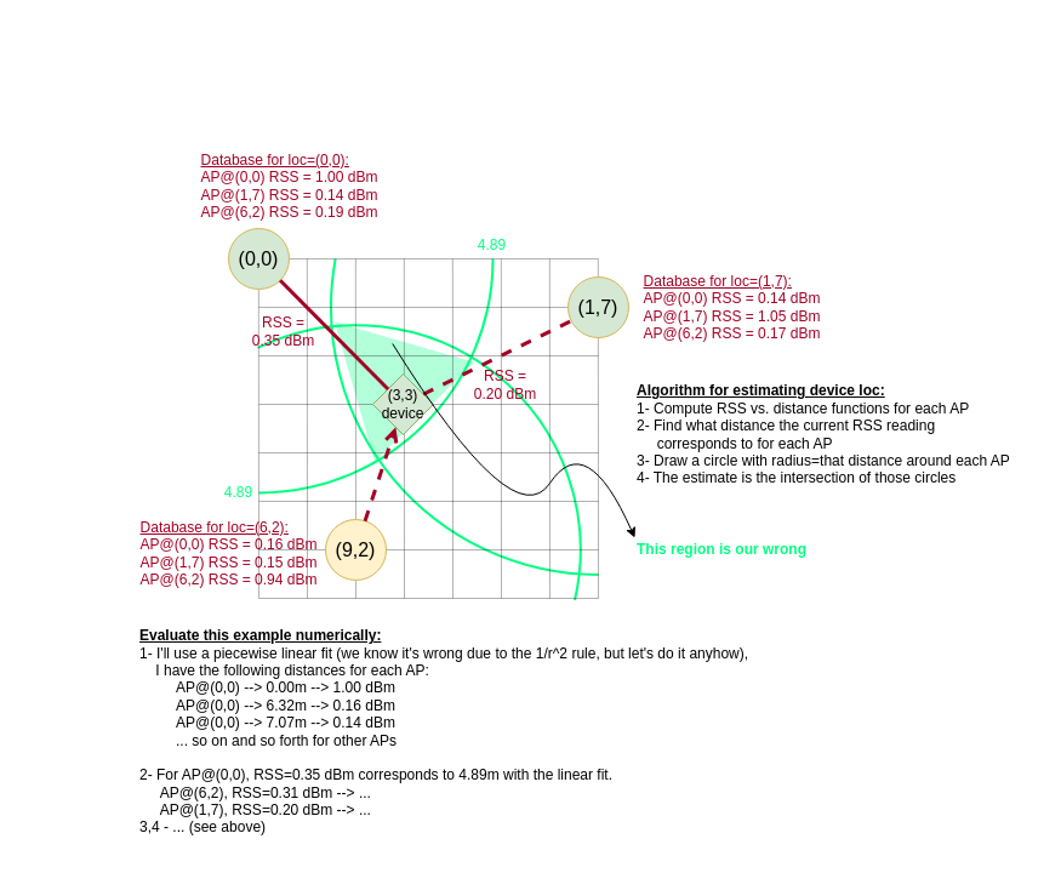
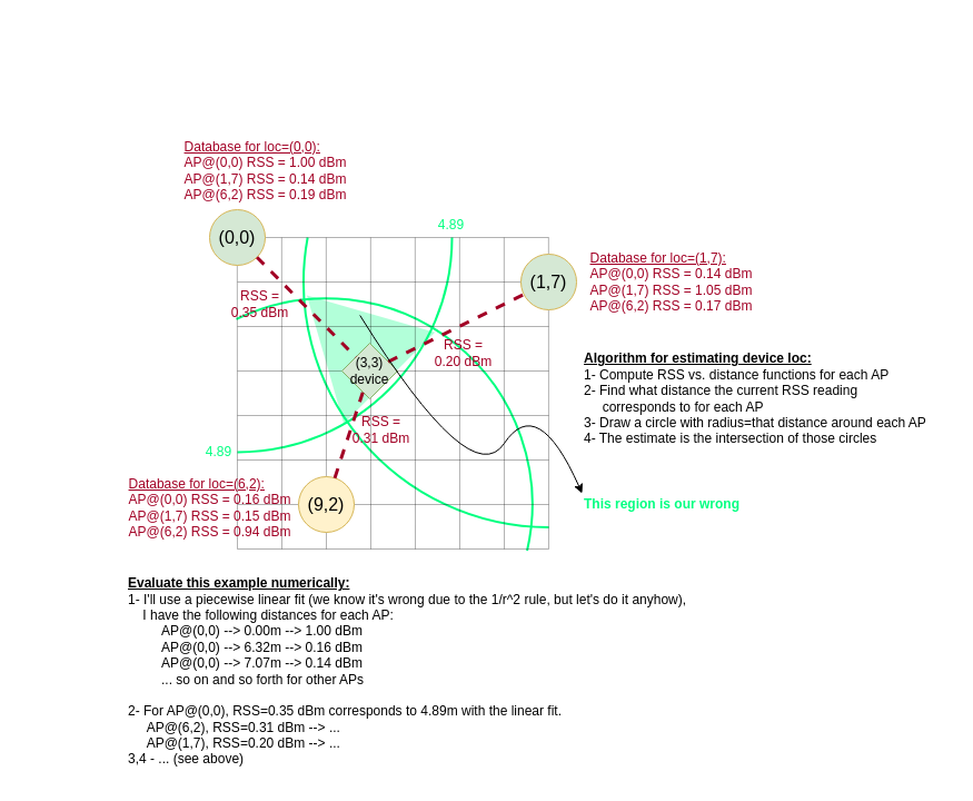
  <mxCell id="0" />
  <mxCell id="1" parent="0" />
  <mxCell id="2" value="" style="triangle;whiteSpace=wrap;html=1;direction=west;rotation=45;strokeColor=none;fillColor=#00FF80;opacity=30;" vertex="1" parent="1"><mxGeometry x="260" y="244.09" width="105" height="115.91" as="geometry" /></mxCell>
  <mxCell id="3" value="" style="verticalLabelPosition=bottom;verticalAlign=top;html=1;shape=mxgraph.basic.arc;startAngle=0.428;endAngle=0.786;direction=west;strokeWidth=2;strokeColor=#00FF80;" vertex="1" parent="1"><mxGeometry x="107.75" y="267.75" width="370.5" height="370.5" as="geometry" /></mxCell>
  <mxCell id="4" value="" style="verticalLabelPosition=bottom;verticalAlign=top;html=1;shape=mxgraph.basic.arc;startAngle=0.5;endAngle=0.779;direction=east;strokeWidth=2;strokeColor=#00FF80;" vertex="1" parent="1"><mxGeometry x="272.5" y="32.5" width="441" height="441" as="geometry" /></mxCell>
  <mxCell id="5" value="" style="verticalLabelPosition=bottom;verticalAlign=top;html=1;shape=mxgraph.basic.arc;startAngle=0.5;endAngle=0.75;direction=north;strokeWidth=2;strokeColor=#00FF80;" vertex="1" parent="1"><mxGeometry x="20" y="20" width="386" height="386" as="geometry" /></mxCell>
  <mxCell id="6" value="" style="endArrow=none;html=1;rounded=0;opacity=30;fontSize=16;" edge="1" parent="1"><mxGeometry width="50" height="50" relative="1" as="geometry"><mxPoint x="493" y="493" as="sourcePoint" /><mxPoint x="492.83" y="213" as="targetPoint" /></mxGeometry></mxCell>
  <mxCell id="7" value="" style="endArrow=none;html=1;rounded=0;opacity=30;fontSize=16;" edge="1" parent="1"><mxGeometry width="50" height="50" relative="1" as="geometry"><mxPoint x="213" y="453" as="sourcePoint" /><mxPoint x="493" y="453" as="targetPoint" /></mxGeometry></mxCell>
  <mxCell id="8" value="" style="endArrow=none;html=1;rounded=0;opacity=30;fontSize=16;" edge="1" parent="1"><mxGeometry width="50" height="50" relative="1" as="geometry"><mxPoint x="213" y="493" as="sourcePoint" /><mxPoint x="493" y="493" as="targetPoint" /></mxGeometry></mxCell>
  <mxCell id="9" value="" style="endArrow=none;html=1;rounded=0;opacity=30;fontSize=16;" edge="1" parent="1"><mxGeometry width="50" height="50" relative="1" as="geometry"><mxPoint x="213" y="413" as="sourcePoint" /><mxPoint x="493" y="413" as="targetPoint" /></mxGeometry></mxCell>
  <mxCell id="10" value="" style="endArrow=none;html=1;rounded=0;opacity=30;fontSize=16;" edge="1" parent="1"><mxGeometry width="50" height="50" relative="1" as="geometry"><mxPoint x="213" y="373" as="sourcePoint" /><mxPoint x="493" y="373" as="targetPoint" /></mxGeometry></mxCell>
  <mxCell id="11" value="" style="endArrow=none;html=1;rounded=0;opacity=30;fontSize=16;" edge="1" parent="1"><mxGeometry width="50" height="50" relative="1" as="geometry"><mxPoint x="213" y="333" as="sourcePoint" /><mxPoint x="493" y="333" as="targetPoint" /></mxGeometry></mxCell>
  <mxCell id="12" value="" style="endArrow=none;html=1;rounded=0;opacity=30;fontSize=16;" edge="1" parent="1"><mxGeometry width="50" height="50" relative="1" as="geometry"><mxPoint x="213" y="293" as="sourcePoint" /><mxPoint x="493" y="293" as="targetPoint" /></mxGeometry></mxCell>
  <mxCell id="13" value="" style="endArrow=none;html=1;rounded=0;opacity=30;fontSize=16;" edge="1" parent="1"><mxGeometry width="50" height="50" relative="1" as="geometry"><mxPoint x="213" y="253" as="sourcePoint" /><mxPoint x="493" y="253" as="targetPoint" /></mxGeometry></mxCell>
  <mxCell id="14" value="" style="endArrow=none;html=1;rounded=0;opacity=30;fontSize=16;" edge="1" parent="1"><mxGeometry width="50" height="50" relative="1" as="geometry"><mxPoint x="213" y="213" as="sourcePoint" /><mxPoint x="493" y="213" as="targetPoint" /></mxGeometry></mxCell>
  <mxCell id="15" value="" style="endArrow=none;html=1;rounded=0;opacity=30;fontSize=16;" edge="1" parent="1"><mxGeometry width="50" height="50" relative="1" as="geometry"><mxPoint x="453" y="493" as="sourcePoint" /><mxPoint x="452.83" y="213" as="targetPoint" /></mxGeometry></mxCell>
  <mxCell id="16" value="" style="endArrow=none;html=1;rounded=0;opacity=30;fontSize=16;" edge="1" parent="1"><mxGeometry width="50" height="50" relative="1" as="geometry"><mxPoint x="413" y="493" as="sourcePoint" /><mxPoint x="412.83" y="213" as="targetPoint" /></mxGeometry></mxCell>
  <mxCell id="17" value="" style="endArrow=none;html=1;rounded=0;opacity=30;fontSize=16;" edge="1" parent="1"><mxGeometry width="50" height="50" relative="1" as="geometry"><mxPoint x="373" y="493" as="sourcePoint" /><mxPoint x="372.83" y="213" as="targetPoint" /></mxGeometry></mxCell>
  <mxCell id="18" value="" style="endArrow=none;html=1;rounded=0;opacity=30;fontSize=16;" edge="1" parent="1"><mxGeometry width="50" height="50" relative="1" as="geometry"><mxPoint x="333" y="493" as="sourcePoint" /><mxPoint x="332.83" y="213" as="targetPoint" /></mxGeometry></mxCell>
  <mxCell id="19" value="" style="endArrow=none;html=1;rounded=0;opacity=30;fontSize=16;" edge="1" parent="1"><mxGeometry width="50" height="50" relative="1" as="geometry"><mxPoint x="293" y="493" as="sourcePoint" /><mxPoint x="292.83" y="213" as="targetPoint" /></mxGeometry></mxCell>
  <mxCell id="20" value="" style="endArrow=none;html=1;rounded=0;opacity=30;fontSize=16;" edge="1" parent="1"><mxGeometry width="50" height="50" relative="1" as="geometry"><mxPoint x="253" y="493" as="sourcePoint" /><mxPoint x="252.83" y="213" as="targetPoint" /></mxGeometry></mxCell>
  <mxCell id="21" value="" style="endArrow=none;html=1;rounded=0;opacity=30;fontSize=16;" edge="1" parent="1"><mxGeometry width="50" height="50" relative="1" as="geometry"><mxPoint x="213" y="493" as="sourcePoint" /><mxPoint x="212.83" y="213" as="targetPoint" /></mxGeometry></mxCell>
  <mxCell id="22" value="(0,0)" style="ellipse;whiteSpace=wrap;html=1;aspect=fixed;fillColor=#d5e8d4;strokeColor=#d6b656;fontSize=16;" vertex="1" parent="1"><mxGeometry x="188" y="188" width="50" height="50" as="geometry" /></mxCell>
  <mxCell id="23" value="(1,7)" style="ellipse;whiteSpace=wrap;html=1;aspect=fixed;fillColor=#d5e8d4;strokeColor=#d6b656;fontSize=16;" vertex="1" parent="1"><mxGeometry x="468" y="228" width="50" height="50" as="geometry" /></mxCell>
  <mxCell id="24" value="(9,2)" style="ellipse;whiteSpace=wrap;html=1;aspect=fixed;fillColor=#fff2cc;strokeColor=#d6b656;fontSize=16;" vertex="1" parent="1"><mxGeometry x="268" y="428" width="50" height="50" as="geometry" /></mxCell>
  <mxCell id="25" value="(3,3)&lt;br&gt;device" style="rhombus;whiteSpace=wrap;html=1;fillColor=#d5e8d4;strokeColor=#82b366;" vertex="1" parent="1"><mxGeometry x="307" y="308" width="50" height="50" as="geometry" /></mxCell>
- <mxCell id="26" value="" style="endArrow=none;html=1;rounded=0;strokeColor=#A20025;strokeWidth=3;dashed=0;" edge="1" parent="1" source="22" target="25"><mxGeometry width="50" height="50" relative="1" as="geometry"><mxPoint x="303" y="313" as="sourcePoint" /><mxPoint x="353" y="263" as="targetPoint" /></mxGeometry></mxCell>
+ <mxCell id="26" value="" style="endArrow=none;html=1;rounded=0;strokeColor=#A20025;strokeWidth=3;dashed=1;" edge="1" parent="1" source="22" target="25"><mxGeometry width="50" height="50" relative="1" as="geometry"><mxPoint x="303" y="313" as="sourcePoint" /><mxPoint x="353" y="263" as="targetPoint" /></mxGeometry></mxCell>
  <mxCell id="27" value="&lt;font color=&quot;#a20025&quot;&gt;RSS = &lt;br&gt;0.35 dBm&lt;/font&gt;" style="text;html=1;align=center;verticalAlign=middle;resizable=0;points=[];autosize=1;strokeColor=none;fillColor=none;" vertex="1" parent="1"><mxGeometry x="198" y="253" width="70" height="40" as="geometry" /></mxCell>
  <mxCell id="28" value="" style="endArrow=none;html=1;rounded=0;strokeColor=#A20025;strokeWidth=3;dashed=1;" edge="1" parent="1" source="25" target="23"><mxGeometry width="50" height="50" relative="1" as="geometry"><mxPoint x="241" y="241" as="sourcePoint" /><mxPoint x="330" y="330" as="targetPoint" /></mxGeometry></mxCell>
  <mxCell id="29" value="&lt;font color=&quot;#a20025&quot;&gt;RSS = &lt;br&gt;0.20 dBm&lt;/font&gt;" style="text;html=1;align=center;verticalAlign=middle;resizable=0;points=[];autosize=1;strokeColor=none;fillColor=none;" vertex="1" parent="1"><mxGeometry x="381" y="297" width="70" height="40" as="geometry" /></mxCell>
- <mxCell id="30" value="" style="endArrow=open;html=1;rounded=0;strokeColor=#A20025;strokeWidth=3;dashed=1;" edge="1" parent="1" source="24" target="25"><mxGeometry width="50" height="50" relative="1" as="geometry"><mxPoint x="359" y="335" as="sourcePoint" /><mxPoint x="481" y="274" as="targetPoint" /></mxGeometry></mxCell>
+ <mxCell id="30" value="" style="endArrow=none;html=1;rounded=0;strokeColor=#A20025;strokeWidth=3;dashed=1;" edge="1" parent="1" source="24" target="25"><mxGeometry width="50" height="50" relative="1" as="geometry"><mxPoint x="359" y="335" as="sourcePoint" /><mxPoint x="481" y="274" as="targetPoint" /></mxGeometry></mxCell>
+ <mxCell id="31" value="&lt;font color=&quot;#a20025&quot;&gt;RSS = &lt;br&gt;0.31 dBm&lt;/font&gt;" style="text;html=1;align=center;verticalAlign=middle;resizable=0;points=[];autosize=1;strokeColor=none;fillColor=none;" vertex="1" parent="1"><mxGeometry x="307" y="366" width="70" height="40" as="geometry" /></mxCell>
  <mxCell id="32" value="&lt;div style=&quot;text-align: left;&quot;&gt;&lt;span style=&quot;color: rgb(162, 0, 37); background-color: initial;&quot;&gt;&lt;u&gt;Database for loc=(0,0):&lt;/u&gt;&lt;/span&gt;&lt;/div&gt;&lt;div style=&quot;border-color: var(--border-color); color: rgb(162, 0, 37); text-align: left;&quot;&gt;AP@(0,0) RSS = 1.00 dBm&lt;/div&gt;&lt;div style=&quot;border-color: var(--border-color); color: rgb(162, 0, 37); text-align: left;&quot;&gt;AP@(1,7) RSS = 0.14 dBm&lt;/div&gt;&lt;font color=&quot;#a20025&quot;&gt;&lt;div style=&quot;text-align: left;&quot;&gt;&lt;span style=&quot;background-color: initial;&quot;&gt;AP@(6,2) RSS = 0.19 dBm&lt;/span&gt;&lt;/div&gt;&lt;/font&gt;" style="text;html=1;align=center;verticalAlign=middle;resizable=0;points=[];autosize=1;strokeColor=none;fillColor=none;" vertex="1" parent="1"><mxGeometry x="153" y="118" width="170" height="70" as="geometry" /></mxCell>
  <mxCell id="33" value="&lt;div style=&quot;text-align: left;&quot;&gt;&lt;span style=&quot;color: rgb(162, 0, 37); background-color: initial;&quot;&gt;&lt;u&gt;Database for loc=(1,7):&lt;/u&gt;&lt;/span&gt;&lt;/div&gt;&lt;div style=&quot;border-color: var(--border-color); color: rgb(162, 0, 37); text-align: left;&quot;&gt;AP@(0,0) RSS = 0.14 dBm&lt;/div&gt;&lt;div style=&quot;border-color: var(--border-color); color: rgb(162, 0, 37); text-align: left;&quot;&gt;AP@(1,7) RSS = 1.05 dBm&lt;/div&gt;&lt;font color=&quot;#a20025&quot;&gt;&lt;div style=&quot;text-align: left;&quot;&gt;&lt;span style=&quot;background-color: initial;&quot;&gt;AP@(6,2) RSS = 0.17 dBm&lt;/span&gt;&lt;/div&gt;&lt;/font&gt;" style="text;html=1;align=center;verticalAlign=middle;resizable=0;points=[];autosize=1;strokeColor=none;fillColor=none;" vertex="1" parent="1"><mxGeometry x="518" y="218" width="170" height="70" as="geometry" /></mxCell>
  <mxCell id="34" value="&lt;div style=&quot;text-align: left;&quot;&gt;&lt;span style=&quot;color: rgb(162, 0, 37); background-color: initial;&quot;&gt;&lt;u&gt;Database for loc=(6,2):&lt;/u&gt;&lt;/span&gt;&lt;/div&gt;&lt;div style=&quot;border-color: var(--border-color); color: rgb(162, 0, 37); text-align: left;&quot;&gt;AP@(0,0) RSS = 0.16 dBm&lt;/div&gt;&lt;div style=&quot;border-color: var(--border-color); color: rgb(162, 0, 37); text-align: left;&quot;&gt;AP@(1,7) RSS = 0.15 dBm&lt;/div&gt;&lt;font color=&quot;#a20025&quot;&gt;&lt;div style=&quot;text-align: left;&quot;&gt;&lt;span style=&quot;background-color: initial;&quot;&gt;AP@(6,2) RSS = 0.94 dBm&lt;/span&gt;&lt;/div&gt;&lt;/font&gt;" style="text;html=1;align=center;verticalAlign=middle;resizable=0;points=[];autosize=1;strokeColor=none;fillColor=none;" vertex="1" parent="1"><mxGeometry x="102.5" y="421" width="170" height="70" as="geometry" /></mxCell>
  <mxCell id="35" value="&lt;b&gt;&lt;u style=&quot;&quot;&gt;Algorithm for estimating device loc:&lt;/u&gt;&lt;br&gt;&lt;/b&gt;1- Compute RSS vs. distance functions for each AP&lt;br&gt;2- Find what distance the current RSS reading &lt;br&gt;&amp;nbsp; &amp;nbsp; &amp;nbsp;corresponds to for each AP&lt;br&gt;3- Draw a circle with radius=that distance around each AP&amp;nbsp;&lt;br&gt;4- The estimate is the intersection of those circles" style="text;html=1;align=left;verticalAlign=middle;resizable=0;points=[];autosize=1;strokeColor=none;fillColor=none;" vertex="1" parent="1"><mxGeometry x="523" y="308" width="330" height="100" as="geometry" /></mxCell>
  <mxCell id="36" value="&lt;u style=&quot;&quot;&gt;&lt;b&gt;Evaluate this example numerically:&lt;/b&gt;&lt;/u&gt;&lt;br&gt;1- I'll use a piecewise linear fit (we know it's wrong due to the 1/r^2 rule, but let's do it anyhow), &lt;br&gt;&amp;nbsp; &amp;nbsp; I have the following distances for each AP:&lt;br&gt;&amp;nbsp; &amp;nbsp; &amp;nbsp; &amp;nbsp; &amp;nbsp;AP@(0,0) --&amp;gt; 0.00m --&amp;gt; 1.00 dBm&lt;br&gt;&amp;nbsp; &amp;nbsp; &amp;nbsp; &amp;nbsp; &amp;nbsp;AP@(0,0) --&amp;gt; 6.32m --&amp;gt; 0.16 dBm&lt;br style=&quot;border-color: var(--border-color);&quot;&gt;&amp;nbsp; &amp;nbsp; &amp;nbsp; &amp;nbsp; &amp;nbsp;AP@(0,0) --&amp;gt; 7.07m --&amp;gt; 0.14 dBm&lt;br&gt;&amp;nbsp; &amp;nbsp; &amp;nbsp; &amp;nbsp; &amp;nbsp;... so on and so forth for other APs&lt;br&gt;&lt;br&gt;2- For AP@(0,0), RSS=0.35 dBm corresponds to 4.89m with the linear fit.&lt;br&gt;&amp;nbsp; &amp;nbsp; &amp;nbsp;AP@(6,2), RSS=0.31 dBm --&amp;gt; ...&lt;br&gt;&amp;nbsp; &amp;nbsp; &amp;nbsp;AP@(1,7), RSS=0.20 dBm --&amp;gt; ...&lt;br&gt;3,4 - ... (see above)" style="text;html=1;align=left;verticalAlign=middle;resizable=0;points=[];autosize=1;strokeColor=none;fillColor=none;" vertex="1" parent="1"><mxGeometry x="113" y="508" width="530" height="190" as="geometry" /></mxCell>
  <mxCell id="37" value="&lt;font&gt;4.89&lt;/font&gt;" style="text;html=1;align=center;verticalAlign=middle;resizable=0;points=[];autosize=1;strokeColor=none;fillColor=none;fontColor=#00FF80;" vertex="1" parent="1"><mxGeometry x="171" y="391" width="50" height="30" as="geometry" /></mxCell>
  <mxCell id="38" value="&lt;font&gt;4.89&lt;/font&gt;" style="text;html=1;align=center;verticalAlign=middle;resizable=0;points=[];autosize=1;strokeColor=none;fillColor=none;fontColor=#00FF80;" vertex="1" parent="1"><mxGeometry x="380" y="187" width="50" height="30" as="geometry" /></mxCell>
  <mxCell id="39" value="" style="curved=1;endArrow=classic;html=1;rounded=0;exitX=0.115;exitY=0.568;exitDx=0;exitDy=0;exitPerimeter=0;" edge="1" parent="1" source="4"><mxGeometry width="50" height="50" relative="1" as="geometry"><mxPoint x="463" y="443" as="sourcePoint" /><mxPoint x="523" y="443" as="targetPoint" /><Array as="points"><mxPoint x="423" y="443" /><mxPoint x="483" y="353" /></Array></mxGeometry></mxCell>
  <mxCell id="40" value="This region is our wrong" style="text;html=1;align=left;verticalAlign=middle;resizable=0;points=[];autosize=1;strokeColor=none;fillColor=none;fontStyle=1;fontColor=#00FF80;" vertex="1" parent="1"><mxGeometry x="523" y="438" width="180" height="30" as="geometry" /></mxCell>
